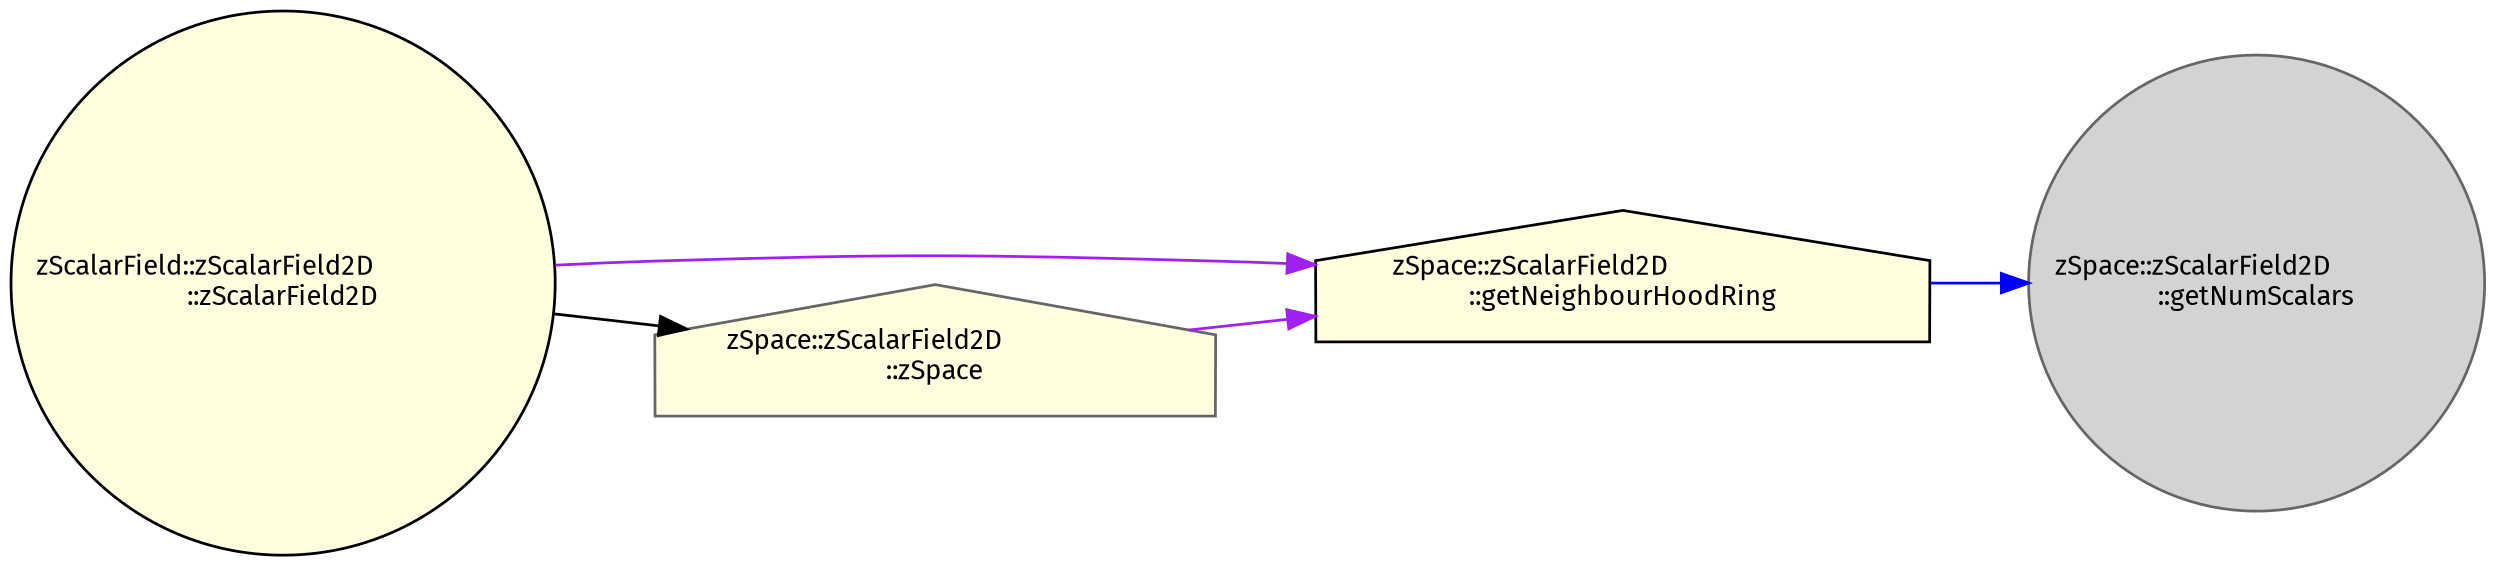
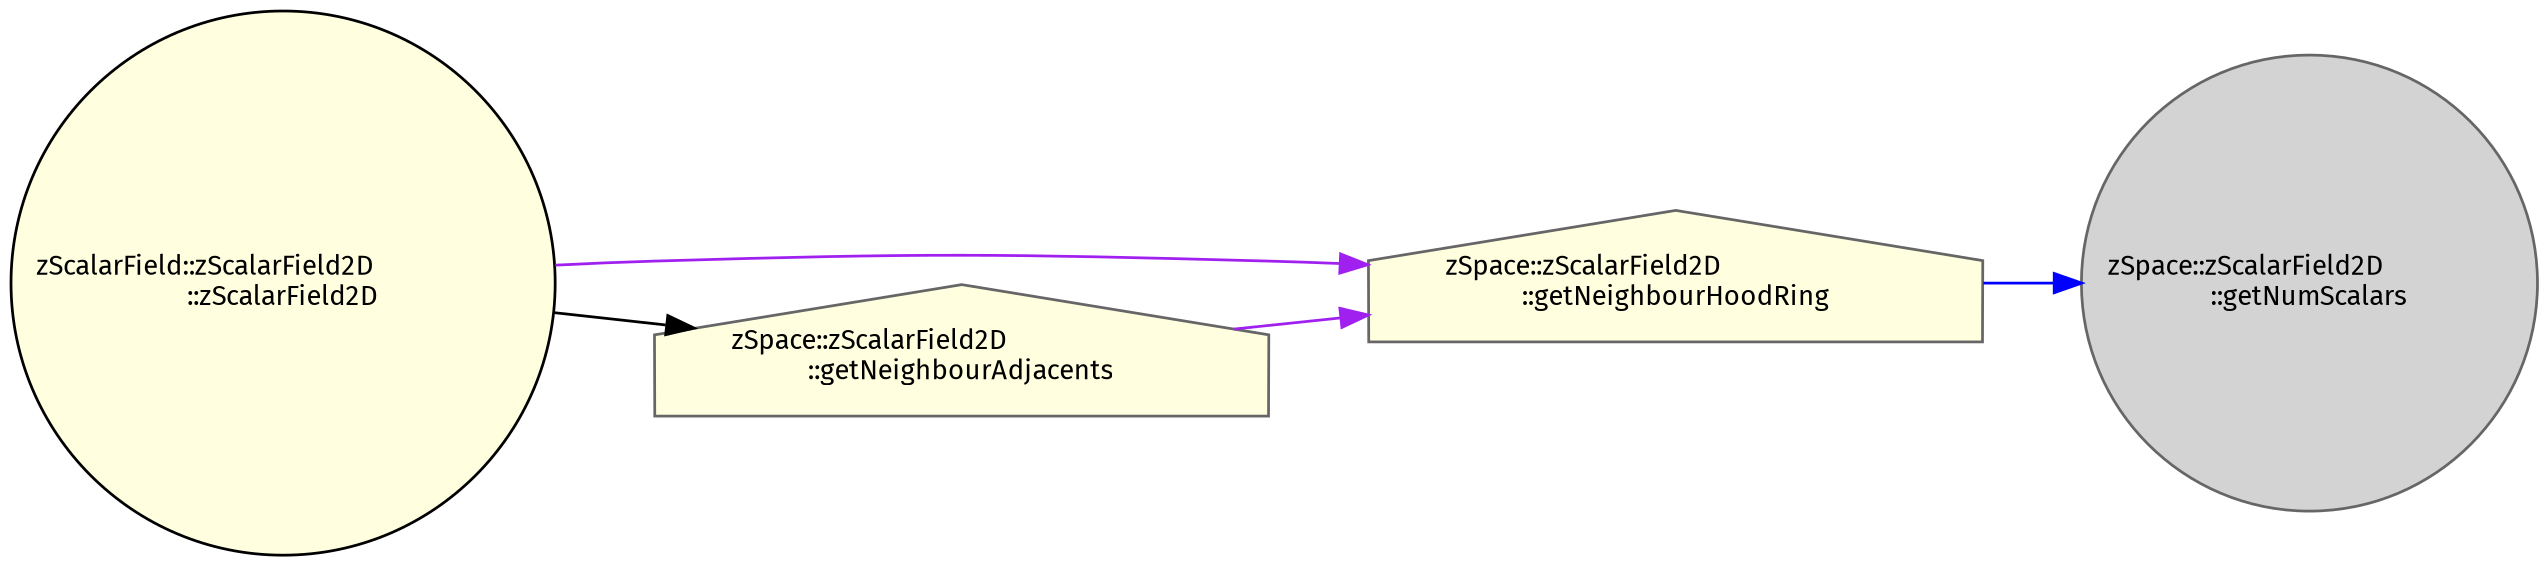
  digraph {
    fontname="Fira Sans"
    rankdir=LR
    node [color=black fillcolor=lightyellow fontname="Fira Sans" fontsize=10 shape=circle style=filled]
    edge [color=purple fontname="Fira Sans" fontsize=10 labelfontname=Helvetica labelfontsize=10 style=solid]
    n1 [fontcolor=black height=0.2 label="zScalarField::zScalarField2D\l::zScalarField2D" width=0.4]
-   n2 [height=0.2 label="zSpace::zScalarField2D\l::getNeighbourHoodRing" shape=house width=0.4]
-   n3 [color=gray40 height=0.2 label="zSpace::zScalarField2D\l::zSpace" shape=house width=0.4]
+   n2 [color=gray40 height=0.2 label="zSpace::zScalarField2D\l::getNeighbourHoodRing" shape=house width=0.4]
+   n3 [color=gray40 height=0.2 label="zSpace::zScalarField2D\l::getNeighbourAdjacents" shape=house width=0.4]
    n4 [color=gray40 fillcolor=lightgrey height=0.2 label="zSpace::zScalarField2D\l::getNumScalars" width=0.4]
    n1 -> n2
    n1 -> n3 [color=black]
    n2 -> n4 [color=blue]
    n3 -> n2
  }
